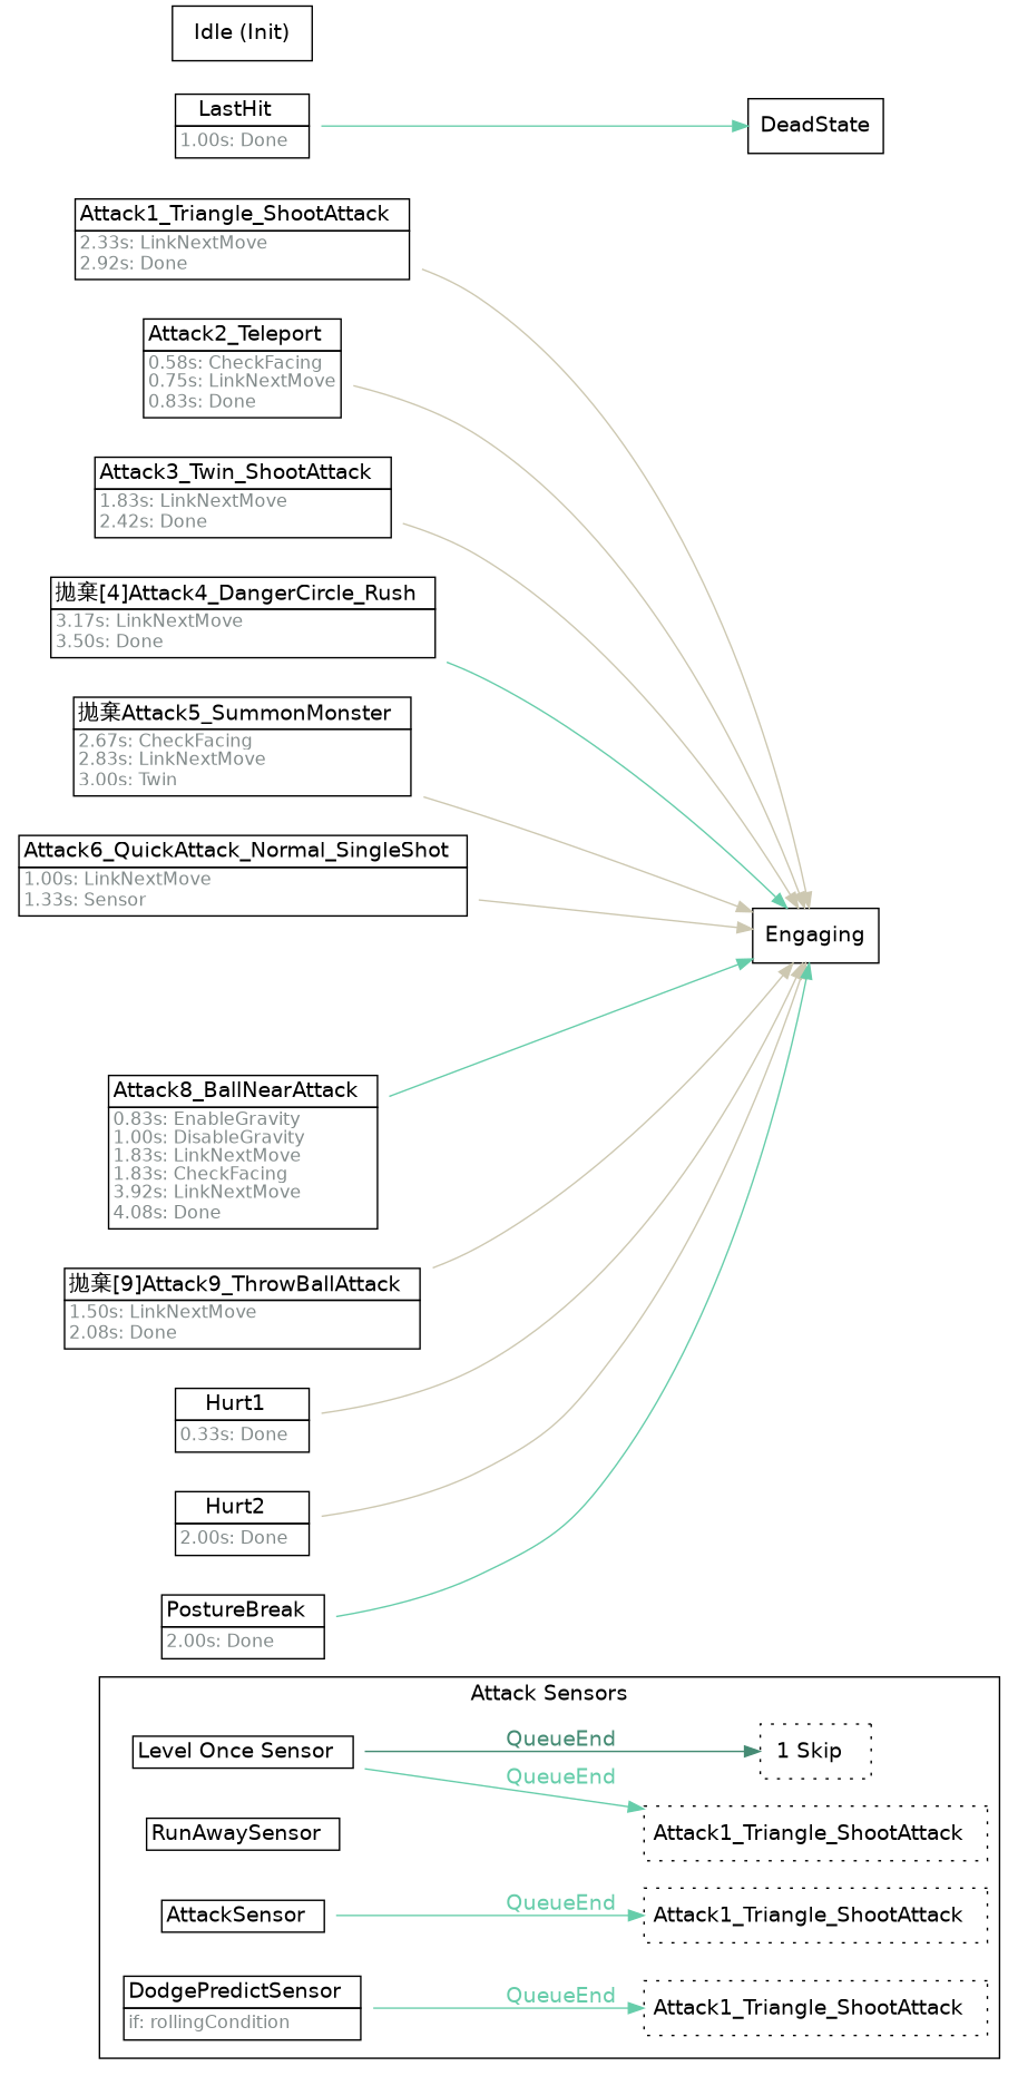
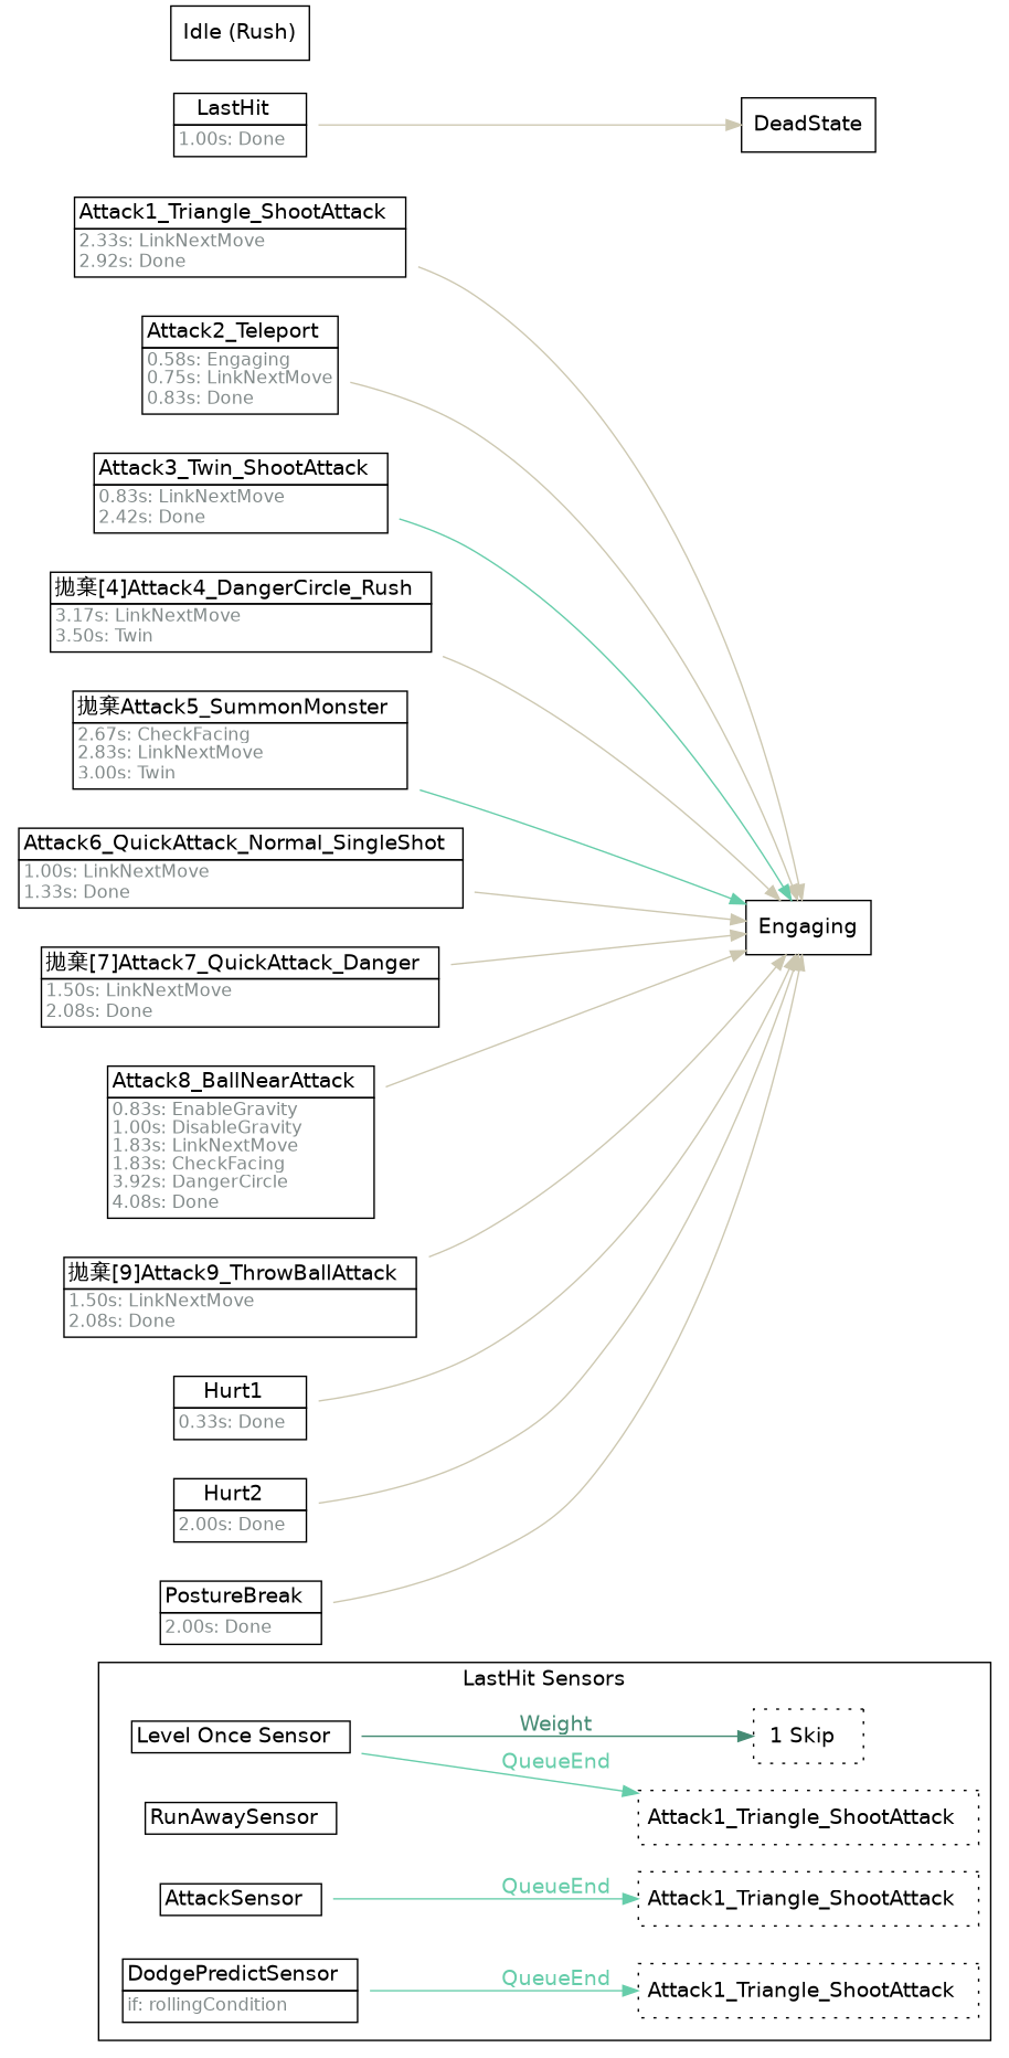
  strict digraph {
    rankdir=LR
    node [fontname=Helvetica shape=plaintext]
    edge [color=cornsilk3 fontcolor=cornsilk3 fontname=Helvetica]
    n1 [label=<<TABLE border="0" cellspacing="0" cellborder="1" cellpadding="2"><TR><TD>Level Once Sensor  </TD></TR></TABLE>>]
    n2 [label=<<TABLE border="0" cellspacing="0" cellborder="0" cellpadding="2"><TR><TD>Attack1_Triangle_ShootAttack  </TD></TR></TABLE>> margin=0.05 shape=box style=dotted]
    n3 [label=<<TABLE border="0" cellspacing="0" cellborder="0" cellpadding="2"><TR><TD>1 Skip  </TD></TR></TABLE>> shape=box style=dotted]
    n4 [label=<<TABLE border="0" cellspacing="0" cellborder="1" cellpadding="2"><TR><TD>RunAwaySensor  </TD></TR></TABLE>>]
    n5 [label=<<TABLE border="0" cellspacing="0" cellborder="1" cellpadding="2"><TR><TD>AttackSensor  </TD></TR></TABLE>>]
    n6 [label=<<TABLE border="0" cellspacing="0" cellborder="0" cellpadding="2"><TR><TD>Attack1_Triangle_ShootAttack  </TD></TR></TABLE>> margin=0.05 shape=box style=dotted]
    n7 [label=<<TABLE border="0" cellspacing="0" cellborder="1" cellpadding="2"><TR><TD>DodgePredictSensor  </TD></TR><TR><TD align="left" balign="left"><FONT point-size="12" color="azure4">if: rollingCondition</FONT>  </TD></TR></TABLE>>]
    n8 [label=<<TABLE border="0" cellspacing="0" cellborder="0" cellpadding="2"><TR><TD>Attack1_Triangle_ShootAttack  </TD></TR></TABLE>> margin=0.05 shape=box style=dotted]
    n9 [label=<<TABLE border="0" cellspacing="0" cellborder="1" cellpadding="2"><TR><TD>Attack1_Triangle_ShootAttack  </TD></TR><TR><TD align="left" balign="left"><FONT point-size="12" color="azure4">2.33s: LinkNextMove<br/>2.92s: Done</FONT>  </TD></TR></TABLE>>]
    Engaging [shape=box]
-   n11 [label=<<TABLE border="0" cellspacing="0" cellborder="1" cellpadding="2"><TR><TD>Attack2_Teleport  </TD></TR><TR><TD align="left" balign="left"><FONT point-size="12" color="azure4">0.58s: CheckFacing<br/>0.75s: LinkNextMove<br/>0.83s: Done</FONT>  </TD></TR></TABLE>>]
-   n12 [label=<<TABLE border="0" cellspacing="0" cellborder="1" cellpadding="2"><TR><TD>Attack3_Twin_ShootAttack  </TD></TR><TR><TD align="left" balign="left"><FONT point-size="12" color="azure4">1.83s: LinkNextMove<br/>2.42s: Done</FONT>  </TD></TR></TABLE>>]
-   n13 [label=<<TABLE border="0" cellspacing="0" cellborder="1" cellpadding="2"><TR><TD>拋棄[4]Attack4_DangerCircle_Rush  </TD></TR><TR><TD align="left" balign="left"><FONT point-size="12" color="azure4">3.17s: LinkNextMove<br/>3.50s: Done</FONT>  </TD></TR></TABLE>>]
+   n11 [label=<<TABLE border="0" cellspacing="0" cellborder="1" cellpadding="2"><TR><TD>Attack2_Teleport  </TD></TR><TR><TD align="left" balign="left"><FONT point-size="12" color="azure4">0.58s: Engaging<br/>0.75s: LinkNextMove<br/>0.83s: Done</FONT>  </TD></TR></TABLE>>]
+   n12 [label=<<TABLE border="0" cellspacing="0" cellborder="1" cellpadding="2"><TR><TD>Attack3_Twin_ShootAttack  </TD></TR><TR><TD align="left" balign="left"><FONT point-size="12" color="azure4">0.83s: LinkNextMove<br/>2.42s: Done</FONT>  </TD></TR></TABLE>>]
+   n13 [label=<<TABLE border="0" cellspacing="0" cellborder="1" cellpadding="2"><TR><TD>拋棄[4]Attack4_DangerCircle_Rush  </TD></TR><TR><TD align="left" balign="left"><FONT point-size="12" color="azure4">3.17s: LinkNextMove<br/>3.50s: Twin</FONT>  </TD></TR></TABLE>>]
    n14 [label=<<TABLE border="0" cellspacing="0" cellborder="1" cellpadding="2"><TR><TD>拋棄Attack5_SummonMonster  </TD></TR><TR><TD align="left" balign="left"><FONT point-size="12" color="azure4">2.67s: CheckFacing<br/>2.83s: LinkNextMove<br/>3.00s: Twin</FONT>  </TD></TR></TABLE>>]
-   n15 [label=<<TABLE border="0" cellspacing="0" cellborder="1" cellpadding="2"><TR><TD>Attack6_QuickAttack_Normal_SingleShot  </TD></TR><TR><TD align="left" balign="left"><FONT point-size="12" color="azure4">1.00s: LinkNextMove<br/>1.33s: Sensor</FONT>  </TD></TR></TABLE>>]
-   n17 [label=<<TABLE border="0" cellspacing="0" cellborder="1" cellpadding="2"><TR><TD>Attack8_BallNearAttack  </TD></TR><TR><TD align="left" balign="left"><FONT point-size="12" color="azure4">0.83s: EnableGravity<br/>1.00s: DisableGravity<br/>1.83s: LinkNextMove<br/>1.83s: CheckFacing<br/>3.92s: LinkNextMove<br/>4.08s: Done</FONT>  </TD></TR></TABLE>>]
+   n15 [label=<<TABLE border="0" cellspacing="0" cellborder="1" cellpadding="2"><TR><TD>Attack6_QuickAttack_Normal_SingleShot  </TD></TR><TR><TD align="left" balign="left"><FONT point-size="12" color="azure4">1.00s: LinkNextMove<br/>1.33s: Done</FONT>  </TD></TR></TABLE>>]
+   n16 [label=<<TABLE border="0" cellspacing="0" cellborder="1" cellpadding="2"><TR><TD>拋棄[7]Attack7_QuickAttack_Danger  </TD></TR><TR><TD align="left" balign="left"><FONT point-size="12" color="azure4">1.50s: LinkNextMove<br/>2.08s: Done</FONT>  </TD></TR></TABLE>>]
+   n17 [label=<<TABLE border="0" cellspacing="0" cellborder="1" cellpadding="2"><TR><TD>Attack8_BallNearAttack  </TD></TR><TR><TD align="left" balign="left"><FONT point-size="12" color="azure4">0.83s: EnableGravity<br/>1.00s: DisableGravity<br/>1.83s: LinkNextMove<br/>1.83s: CheckFacing<br/>3.92s: DangerCircle<br/>4.08s: Done</FONT>  </TD></TR></TABLE>>]
    n18 [label=<<TABLE border="0" cellspacing="0" cellborder="1" cellpadding="2"><TR><TD>拋棄[9]Attack9_ThrowBallAttack  </TD></TR><TR><TD align="left" balign="left"><FONT point-size="12" color="azure4">1.50s: LinkNextMove<br/>2.08s: Done</FONT>  </TD></TR></TABLE>>]
    n19 [label=<<TABLE border="0" cellspacing="0" cellborder="1" cellpadding="2"><TR><TD>Hurt1  </TD></TR><TR><TD align="left" balign="left"><FONT point-size="12" color="azure4">0.33s: Done</FONT>  </TD></TR></TABLE>>]
    n20 [label=<<TABLE border="0" cellspacing="0" cellborder="1" cellpadding="2"><TR><TD>Hurt2  </TD></TR><TR><TD align="left" balign="left"><FONT point-size="12" color="azure4">2.00s: Done</FONT>  </TD></TR></TABLE>>]
    n21 [label=<<TABLE border="0" cellspacing="0" cellborder="1" cellpadding="2"><TR><TD>LastHit  </TD></TR><TR><TD align="left" balign="left"><FONT point-size="12" color="azure4">1.00s: Done</FONT>  </TD></TR></TABLE>>]
    DeadState [shape=box]
    n23 [label=<<TABLE border="0" cellspacing="0" cellborder="1" cellpadding="2"><TR><TD>PostureBreak  </TD></TR><TR><TD align="left" balign="left"><FONT point-size="12" color="azure4">2.00s: Done</FONT>  </TD></TR></TABLE>>]
-   n24 [label="Idle (Init)" shape=box]
+   n24 [label="Idle (Rush)" shape=box]
    subgraph cluster_1 {
      fontname=Helvetica
-     label="Attack Sensors"
+     label="LastHit Sensors"
      rank=sink
      n1
      n2
      n3
      n4
      n5
      n6
      n7
      n8
    }
    n1 -> n2 [color=aquamarine3 fontcolor=aquamarine3 label=QueueEnd]
-   n1 -> n3 [color=aquamarine4 fontcolor=aquamarine4 label=QueueEnd]
+   n1 -> n3 [color=aquamarine4 fontcolor=aquamarine4 label=Weight]
    n5 -> n6 [color=aquamarine3 fontcolor=aquamarine3 label=QueueEnd]
    n7 -> n8 [color=aquamarine3 fontcolor=aquamarine3 label=QueueEnd]
    n9 -> Engaging
    n11 -> Engaging
-   n12 -> Engaging
-   n13 -> Engaging [color=aquamarine3]
-   n14 -> Engaging
+   n12 -> Engaging [color=aquamarine3]
+   n13 -> Engaging
+   n14 -> Engaging [color=aquamarine3]
    n15 -> Engaging
-   n17 -> Engaging [color=aquamarine3]
+   n16 -> Engaging
+   n17 -> Engaging
    n18 -> Engaging
    n19 -> Engaging
    n20 -> Engaging
-   n21 -> DeadState [color=aquamarine3]
-   n23 -> Engaging [color=aquamarine3]
+   n21 -> DeadState
+   n23 -> Engaging
  }
